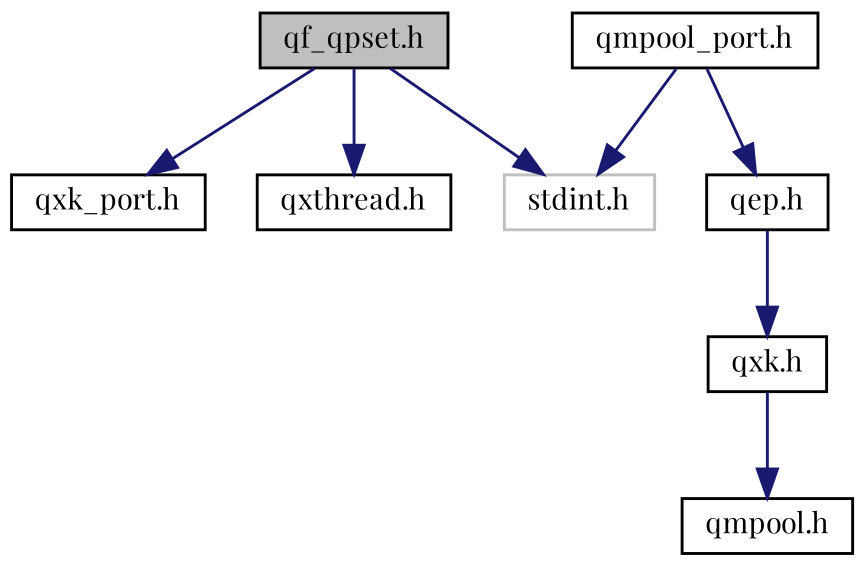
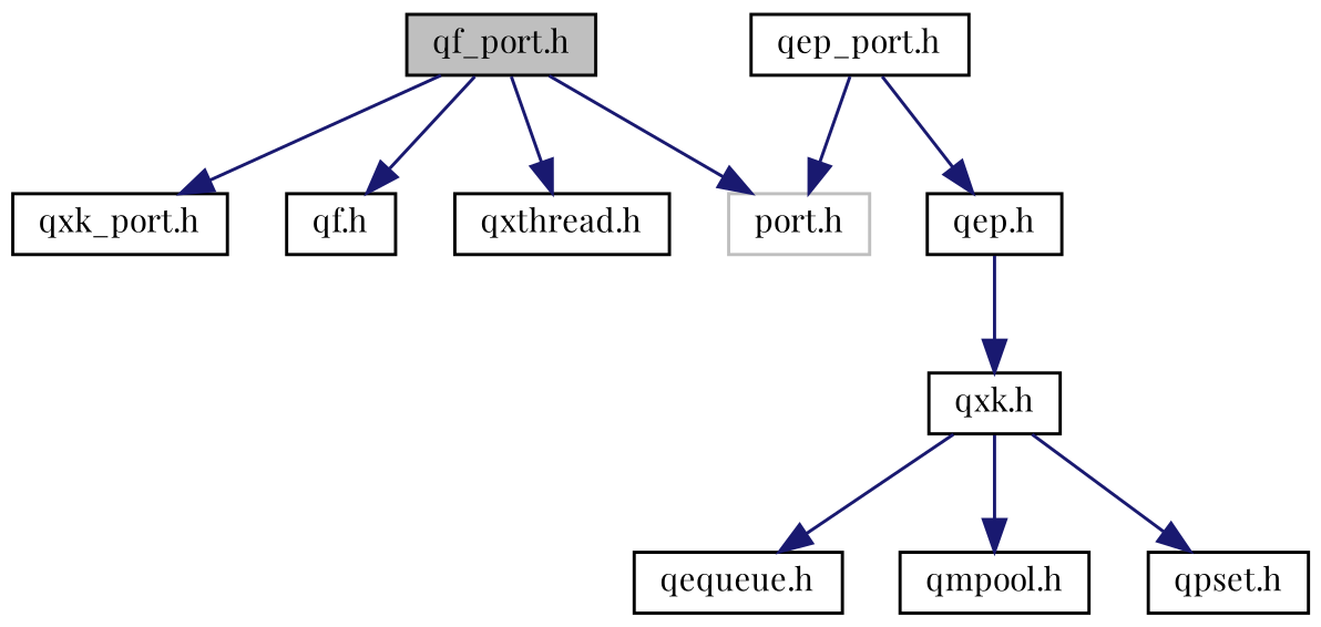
  digraph {
    fontname="Playfair Display"
    node [color=black fillcolor=white fontname="Playfair Display" fontsize=10 shape=record style=filled]
    edge [color=midnightblue fontname="Playfair Display" fontsize=10 labelfontname=Helvetica labelfontsize=10 style=solid]
-   n1 [fillcolor=grey75 fontcolor=black height=0.2 label="qf_qpset.h" width=0.4]
+   n1 [fillcolor=grey75 fontcolor=black height=0.2 label="qf_port.h" width=0.4]
    n2 [height=0.2 label="qxk_port.h" width=0.4]
+   n3 [height=0.2 label="qf.h" width=0.4]
    n4 [height=0.2 label="qxthread.h" width=0.4]
-   n5 [color=grey75 height=0.2 label="stdint.h" width=0.4]
-   n6 [height=0.2 label="qmpool_port.h" width=0.4]
+   n5 [color=grey75 height=0.2 label="port.h" width=0.4]
+   n6 [height=0.2 label="qep_port.h" width=0.4]
    n7 [height=0.2 label="qep.h" width=0.4]
    n8 [height=0.2 label="qxk.h" width=0.4]
+   n9 [height=0.2 label="qequeue.h" width=0.4]
    n10 [height=0.2 label="qmpool.h" width=0.4]
+   n11 [height=0.2 label="qpset.h" width=0.4]
    n1 -> n2
+   n1 -> n3
    n1 -> n4
    n1 -> n5
    n6 -> n5
    n6 -> n7
    n7 -> n8
+   n8 -> n9
    n8 -> n10
+   n8 -> n11
  }
